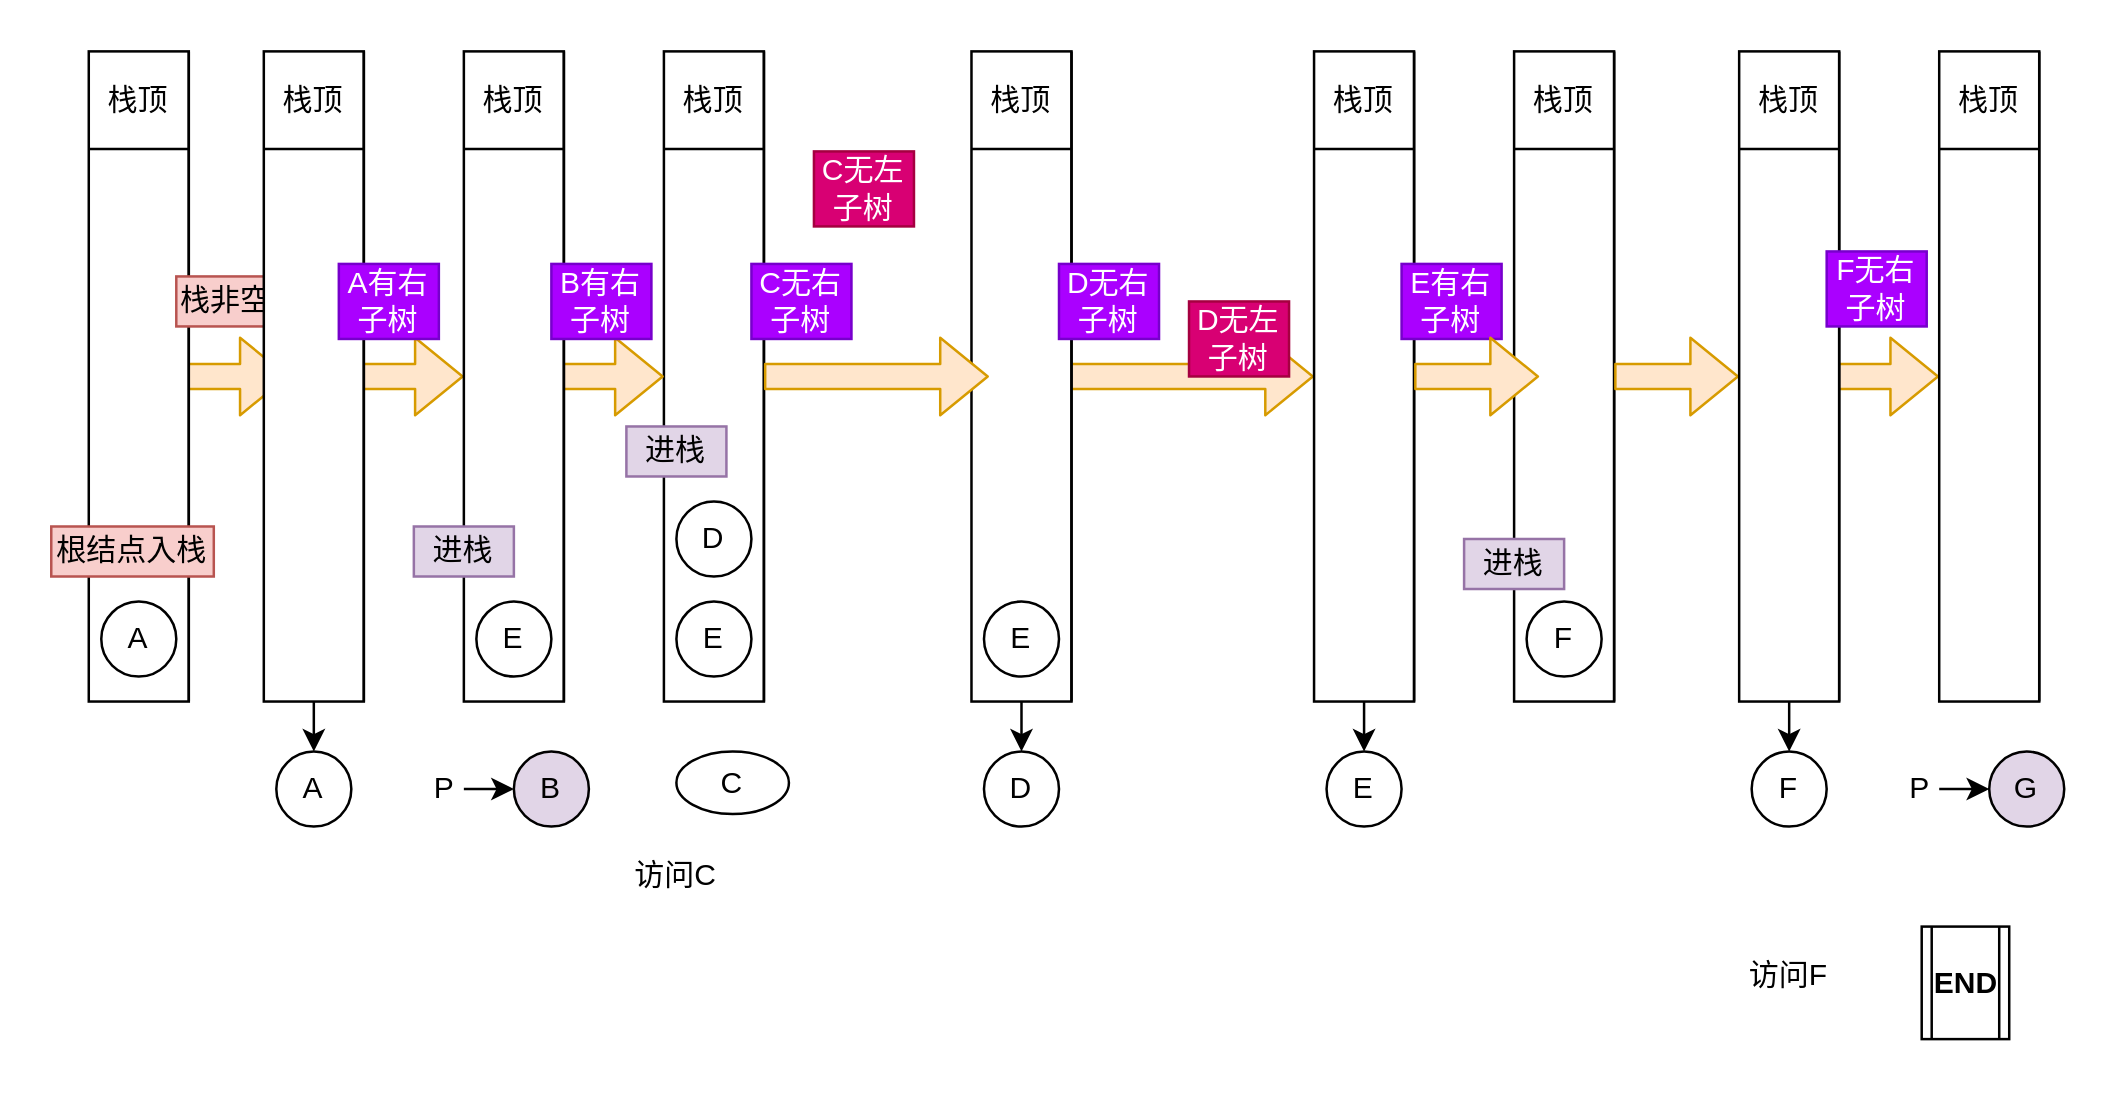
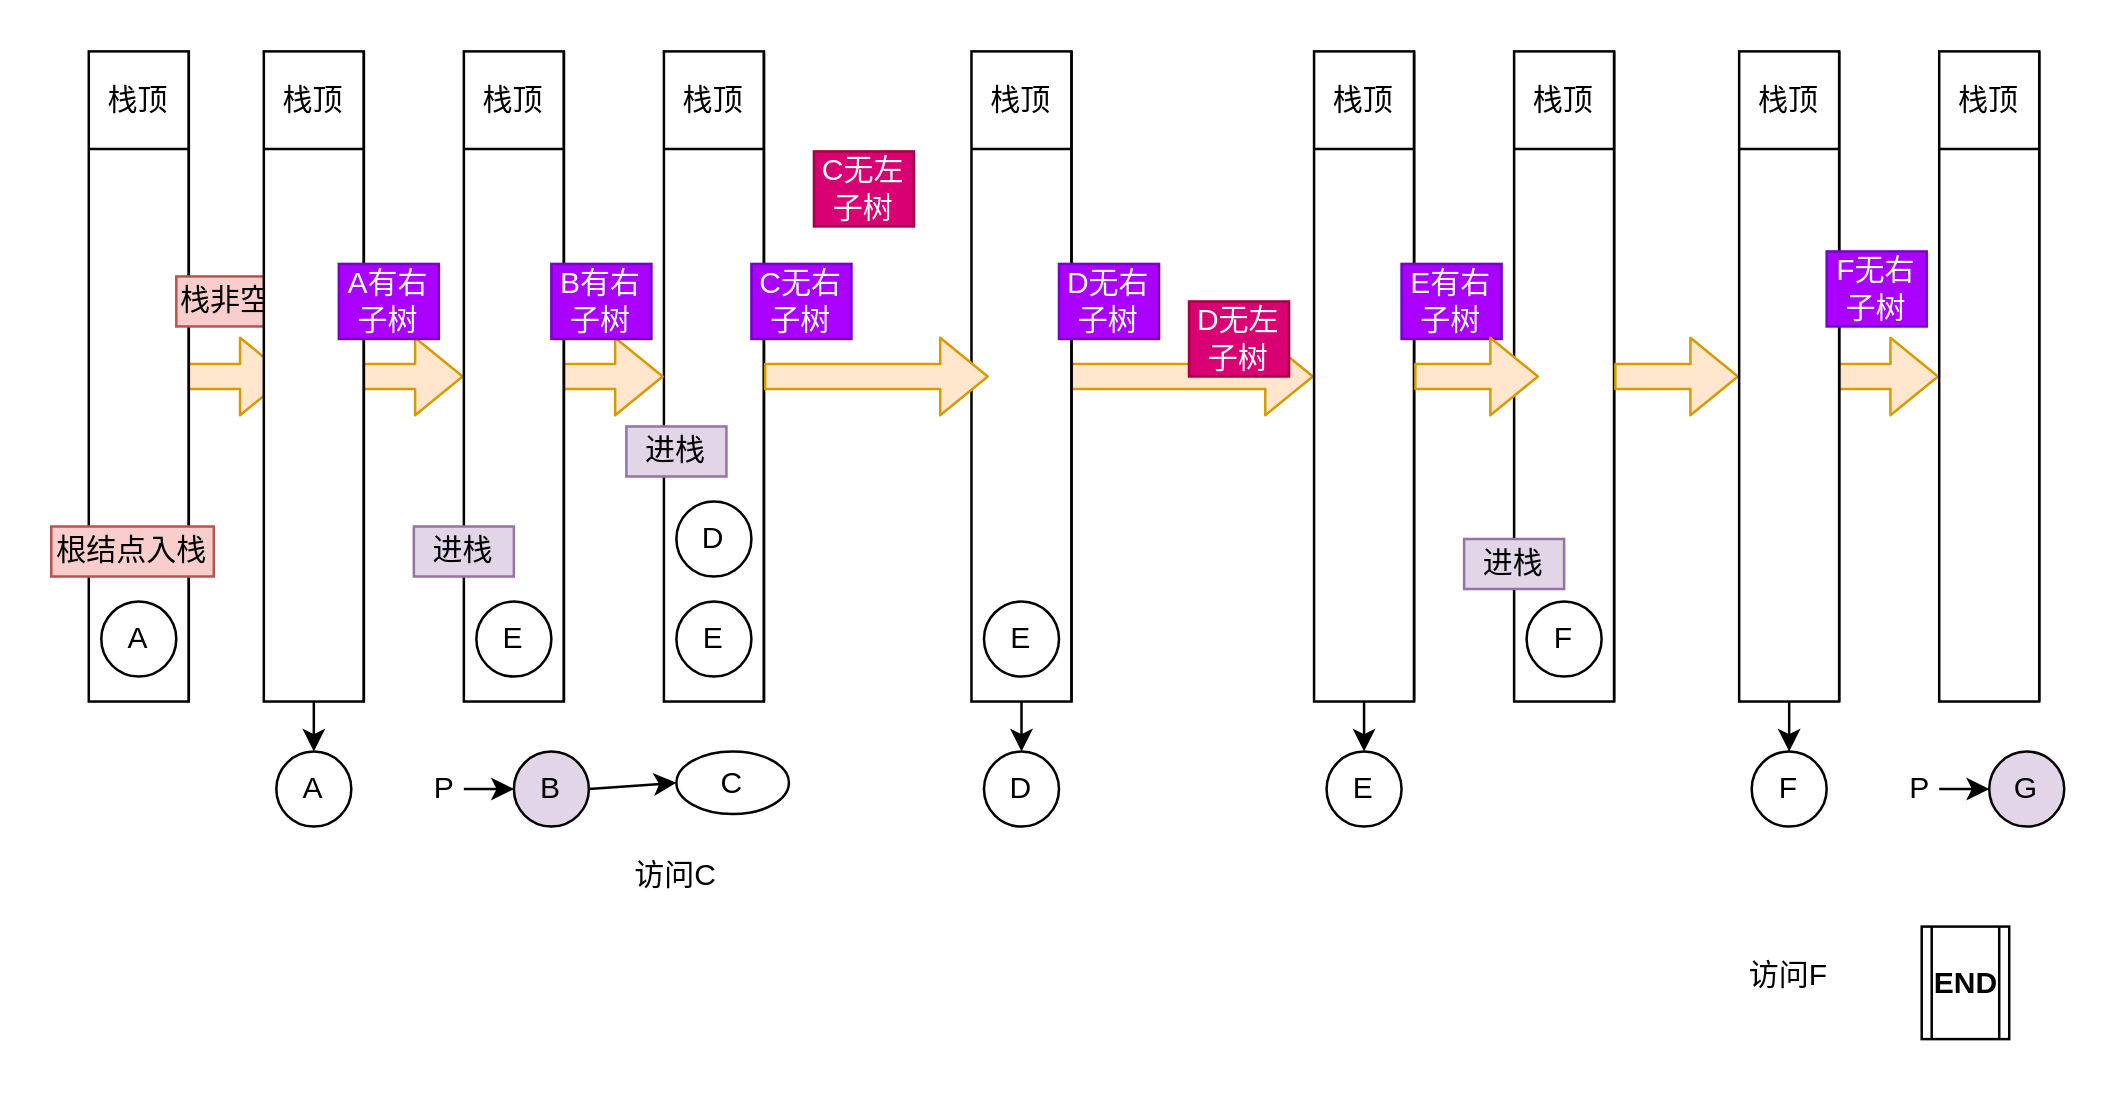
  <mxCell id="0" />
  <mxCell id="1" parent="0" />
  <mxCell id="2" value="" style="shape=flexArrow;endArrow=classic;html=1;fillColor=#ffe6cc;strokeColor=#d79b00;" edge="1" parent="1"><mxGeometry width="50" height="50" relative="1" as="geometry"><mxPoint x="725" y="150" as="sourcePoint" /><mxPoint x="775" y="150" as="targetPoint" /></mxGeometry></mxCell>
  <mxCell id="3" value="" style="shape=flexArrow;endArrow=classic;html=1;fillColor=#ffe6cc;strokeColor=#d79b00;" edge="1" parent="1"><mxGeometry width="50" height="50" relative="1" as="geometry"><mxPoint x="425" y="150" as="sourcePoint" /><mxPoint x="525" y="150" as="targetPoint" /></mxGeometry></mxCell>
  <mxCell id="4" value="" style="shape=internalStorage;whiteSpace=wrap;html=1;backgroundOutline=1;dx=60;dy=39;" vertex="1" parent="1"><mxGeometry x="388" y="20" width="40" height="260" as="geometry" /></mxCell>
  <mxCell id="5" value="" style="shape=flexArrow;endArrow=classic;html=1;fillColor=#ffe6cc;strokeColor=#d79b00;" edge="1" parent="1"><mxGeometry width="50" height="50" relative="1" as="geometry"><mxPoint x="135" y="150" as="sourcePoint" /><mxPoint x="185" y="150" as="targetPoint" /></mxGeometry></mxCell>
  <mxCell id="6" value="" style="shape=flexArrow;endArrow=classic;html=1;fillColor=#ffe6cc;strokeColor=#d79b00;" edge="1" parent="1"><mxGeometry width="50" height="50" relative="1" as="geometry"><mxPoint x="65" y="150" as="sourcePoint" /><mxPoint x="115" y="150" as="targetPoint" /></mxGeometry></mxCell>
  <mxCell id="7" value="" style="shape=internalStorage;whiteSpace=wrap;html=1;backgroundOutline=1;dx=60;dy=39;" vertex="1" parent="1"><mxGeometry x="35" y="20" width="40" height="260" as="geometry" /></mxCell>
  <mxCell id="8" value="栈顶" style="text;html=1;strokeColor=none;fillColor=none;align=center;verticalAlign=middle;whiteSpace=wrap;rounded=0;" vertex="1" parent="1"><mxGeometry x="35" y="30" width="40" height="20" as="geometry" /></mxCell>
  <mxCell id="9" value="A" style="ellipse;whiteSpace=wrap;html=1;aspect=fixed;" vertex="1" parent="1"><mxGeometry x="40" y="240" width="30" height="30" as="geometry" /></mxCell>
  <mxCell id="10" value="根结点入栈" style="text;html=1;strokeColor=#b85450;fillColor=#f8cecc;align=center;verticalAlign=middle;whiteSpace=wrap;rounded=0;" vertex="1" parent="1"><mxGeometry x="20" y="210" width="65" height="20" as="geometry" /></mxCell>
  <mxCell id="11" value="栈非空" style="text;html=1;strokeColor=#b85450;fillColor=#f8cecc;align=center;verticalAlign=middle;whiteSpace=wrap;rounded=0;" vertex="1" parent="1"><mxGeometry x="70" y="110" width="40" height="20" as="geometry" /></mxCell>
  <mxCell id="12" value="A" style="ellipse;whiteSpace=wrap;html=1;aspect=fixed;" vertex="1" parent="1"><mxGeometry x="110" y="300" width="30" height="30" as="geometry" /></mxCell>
  <mxCell id="13" value="" style="endArrow=classic;html=1;exitX=0.5;exitY=1;exitDx=0;exitDy=0;entryX=0.5;entryY=0;entryDx=0;entryDy=0;" edge="1" parent="1" source="14" target="12"><mxGeometry width="50" height="50" relative="1" as="geometry"><mxPoint x="225" y="350" as="sourcePoint" /><mxPoint x="275" y="300" as="targetPoint" /></mxGeometry></mxCell>
  <mxCell id="14" value="" style="shape=internalStorage;whiteSpace=wrap;html=1;backgroundOutline=1;dx=60;dy=39;" vertex="1" parent="1"><mxGeometry x="105" y="20" width="40" height="260" as="geometry" /></mxCell>
  <mxCell id="15" value="栈顶" style="text;html=1;strokeColor=none;fillColor=none;align=center;verticalAlign=middle;whiteSpace=wrap;rounded=0;" vertex="1" parent="1"><mxGeometry x="105" y="30" width="40" height="20" as="geometry" /></mxCell>
  <mxCell id="16" value="A有右子树" style="text;html=1;strokeColor=#7700CC;fillColor=#aa00ff;align=center;verticalAlign=middle;whiteSpace=wrap;rounded=0;fontColor=#ffffff;" vertex="1" parent="1"><mxGeometry x="135" y="105" width="40" height="30" as="geometry" /></mxCell>
  <mxCell id="17" value="P" style="text;html=1;strokeColor=none;fillColor=none;align=center;verticalAlign=middle;whiteSpace=wrap;rounded=0;" vertex="1" parent="1"><mxGeometry x="170" y="305" width="15" height="20" as="geometry" /></mxCell>
  <mxCell id="18" value="B" style="ellipse;whiteSpace=wrap;html=1;aspect=fixed;fillColor=#e1d5e7;" vertex="1" parent="1"><mxGeometry x="205" y="300" width="30" height="30" as="geometry" /></mxCell>
  <mxCell id="19" value="" style="endArrow=classic;html=1;exitX=1;exitY=0.5;exitDx=0;exitDy=0;entryX=0;entryY=0.5;entryDx=0;entryDy=0;" edge="1" parent="1" source="17" target="18"><mxGeometry width="50" height="50" relative="1" as="geometry"><mxPoint x="255" y="470" as="sourcePoint" /><mxPoint x="305" y="420" as="targetPoint" /></mxGeometry></mxCell>
  <mxCell id="20" value="" style="shape=internalStorage;whiteSpace=wrap;html=1;backgroundOutline=1;dx=60;dy=39;" vertex="1" parent="1"><mxGeometry x="265" y="20" width="40" height="260" as="geometry" /></mxCell>
  <mxCell id="21" value="栈顶" style="text;html=1;strokeColor=none;fillColor=none;align=center;verticalAlign=middle;whiteSpace=wrap;rounded=0;" vertex="1" parent="1"><mxGeometry x="265" y="30" width="40" height="20" as="geometry" /></mxCell>
  <mxCell id="22" value="E" style="ellipse;whiteSpace=wrap;html=1;aspect=fixed;" vertex="1" parent="1"><mxGeometry x="270" y="240" width="30" height="30" as="geometry" /></mxCell>
  <mxCell id="23" value="D" style="ellipse;whiteSpace=wrap;html=1;aspect=fixed;" vertex="1" parent="1"><mxGeometry x="270" y="200" width="30" height="30" as="geometry" /></mxCell>
  <mxCell id="24" value="" style="shape=flexArrow;endArrow=classic;html=1;fillColor=#ffe6cc;strokeColor=#d79b00;" edge="1" parent="1"><mxGeometry width="50" height="50" relative="1" as="geometry"><mxPoint x="215" y="150" as="sourcePoint" /><mxPoint x="265" y="150" as="targetPoint" /></mxGeometry></mxCell>
  <mxCell id="25" value="" style="shape=internalStorage;whiteSpace=wrap;html=1;backgroundOutline=1;dx=60;dy=39;" vertex="1" parent="1"><mxGeometry x="185" y="20" width="40" height="260" as="geometry" /></mxCell>
  <mxCell id="26" value="栈顶" style="text;html=1;strokeColor=none;fillColor=none;align=center;verticalAlign=middle;whiteSpace=wrap;rounded=0;" vertex="1" parent="1"><mxGeometry x="185" y="30" width="40" height="20" as="geometry" /></mxCell>
  <mxCell id="27" value="E" style="ellipse;whiteSpace=wrap;html=1;aspect=fixed;" vertex="1" parent="1"><mxGeometry x="190" y="240" width="30" height="30" as="geometry" /></mxCell>
  <mxCell id="28" value="B有右子树" style="text;html=1;strokeColor=#7700CC;fillColor=#aa00ff;align=center;verticalAlign=middle;whiteSpace=wrap;rounded=0;fontColor=#ffffff;" vertex="1" parent="1"><mxGeometry x="220" y="105" width="40" height="30" as="geometry" /></mxCell>
  <mxCell id="29" value="进栈" style="text;html=1;strokeColor=#9673a6;fillColor=#e1d5e7;align=center;verticalAlign=middle;whiteSpace=wrap;rounded=0;" vertex="1" parent="1"><mxGeometry x="250" y="170" width="40" height="20" as="geometry" /></mxCell>
  <mxCell id="30" value="C" style="ellipse;whiteSpace=wrap;html=1;aspect=fixed;" vertex="1" parent="1"><mxGeometry x="270" y="300" width="45" height="25" as="geometry" /></mxCell>
+ <mxCell id="31" value="" style="endArrow=classic;html=1;exitX=1;exitY=0.5;exitDx=0;exitDy=0;entryX=0;entryY=0.5;entryDx=0;entryDy=0;" edge="1" parent="1" source="18" target="30"><mxGeometry width="50" height="50" relative="1" as="geometry"><mxPoint x="295" y="400" as="sourcePoint" /><mxPoint x="345" y="350" as="targetPoint" /></mxGeometry></mxCell>
  <mxCell id="32" value="访问C" style="text;html=1;strokeColor=none;fillColor=none;align=center;verticalAlign=middle;whiteSpace=wrap;rounded=0;" vertex="1" parent="1"><mxGeometry x="250" y="340" width="40" height="20" as="geometry" /></mxCell>
  <mxCell id="33" value="C无右子树" style="text;html=1;strokeColor=#7700CC;fillColor=#aa00ff;align=center;verticalAlign=middle;whiteSpace=wrap;rounded=0;fontColor=#ffffff;" vertex="1" parent="1"><mxGeometry x="300" y="105" width="40" height="30" as="geometry" /></mxCell>
  <mxCell id="34" value="C无左子树" style="text;html=1;strokeColor=#A50040;fillColor=#d80073;align=center;verticalAlign=middle;whiteSpace=wrap;rounded=0;fontColor=#ffffff;" vertex="1" parent="1"><mxGeometry x="325" y="60" width="40" height="30" as="geometry" /></mxCell>
  <mxCell id="35" value="" style="shape=flexArrow;endArrow=classic;html=1;fillColor=#ffe6cc;strokeColor=#d79b00;" edge="1" parent="1"><mxGeometry width="50" height="50" relative="1" as="geometry"><mxPoint x="305" y="150" as="sourcePoint" /><mxPoint x="395" y="150" as="targetPoint" /></mxGeometry></mxCell>
  <mxCell id="36" value="D" style="ellipse;whiteSpace=wrap;html=1;aspect=fixed;" vertex="1" parent="1"><mxGeometry x="393" y="300" width="30" height="30" as="geometry" /></mxCell>
  <mxCell id="37" value="" style="endArrow=classic;html=1;exitX=0.5;exitY=1;exitDx=0;exitDy=0;" edge="1" parent="1" source="4" target="36"><mxGeometry width="50" height="50" relative="1" as="geometry"><mxPoint x="385" y="420" as="sourcePoint" /><mxPoint x="435" y="370" as="targetPoint" /></mxGeometry></mxCell>
  <mxCell id="38" value="栈顶" style="text;html=1;strokeColor=none;fillColor=none;align=center;verticalAlign=middle;whiteSpace=wrap;rounded=0;" vertex="1" parent="1"><mxGeometry x="388" y="30" width="40" height="20" as="geometry" /></mxCell>
  <mxCell id="39" value="E" style="ellipse;whiteSpace=wrap;html=1;aspect=fixed;" vertex="1" parent="1"><mxGeometry x="393" y="240" width="30" height="30" as="geometry" /></mxCell>
  <mxCell id="40" value="D无右子树" style="text;html=1;strokeColor=#7700CC;fillColor=#aa00ff;align=center;verticalAlign=middle;whiteSpace=wrap;rounded=0;fontColor=#ffffff;" vertex="1" parent="1"><mxGeometry x="423" y="105" width="40" height="30" as="geometry" /></mxCell>
  <mxCell id="41" value="D无左子树" style="text;html=1;strokeColor=#A50040;fillColor=#d80073;align=center;verticalAlign=middle;whiteSpace=wrap;rounded=0;fontColor=#ffffff;" vertex="1" parent="1"><mxGeometry x="475" y="120" width="40" height="30" as="geometry" /></mxCell>
  <mxCell id="42" value="E" style="ellipse;whiteSpace=wrap;html=1;aspect=fixed;" vertex="1" parent="1"><mxGeometry x="530" y="300" width="30" height="30" as="geometry" /></mxCell>
  <mxCell id="43" value="" style="endArrow=classic;html=1;exitX=0.5;exitY=1;exitDx=0;exitDy=0;entryX=0.5;entryY=0;entryDx=0;entryDy=0;" edge="1" parent="1" source="44" target="42"><mxGeometry width="50" height="50" relative="1" as="geometry"><mxPoint x="515" y="430" as="sourcePoint" /><mxPoint x="565" y="380" as="targetPoint" /></mxGeometry></mxCell>
  <mxCell id="44" value="" style="shape=internalStorage;whiteSpace=wrap;html=1;backgroundOutline=1;dx=60;dy=39;" vertex="1" parent="1"><mxGeometry x="525" y="20" width="40" height="260" as="geometry" /></mxCell>
  <mxCell id="45" value="栈顶" style="text;html=1;strokeColor=none;fillColor=none;align=center;verticalAlign=middle;whiteSpace=wrap;rounded=0;" vertex="1" parent="1"><mxGeometry x="525" y="30" width="40" height="20" as="geometry" /></mxCell>
  <mxCell id="46" value="E有右子树" style="text;html=1;strokeColor=#7700CC;fillColor=#aa00ff;align=center;verticalAlign=middle;whiteSpace=wrap;rounded=0;fontColor=#ffffff;" vertex="1" parent="1"><mxGeometry x="560" y="105" width="40" height="30" as="geometry" /></mxCell>
  <mxCell id="47" value="进栈" style="text;html=1;strokeColor=#9673a6;fillColor=#e1d5e7;align=center;verticalAlign=middle;whiteSpace=wrap;rounded=0;" vertex="1" parent="1"><mxGeometry x="165" y="210" width="40" height="20" as="geometry" /></mxCell>
  <mxCell id="48" value="" style="shape=internalStorage;whiteSpace=wrap;html=1;backgroundOutline=1;dx=60;dy=39;" vertex="1" parent="1"><mxGeometry x="605" y="20" width="40" height="260" as="geometry" /></mxCell>
  <mxCell id="49" value="栈顶" style="text;html=1;strokeColor=none;fillColor=none;align=center;verticalAlign=middle;whiteSpace=wrap;rounded=0;" vertex="1" parent="1"><mxGeometry x="605" y="30" width="40" height="20" as="geometry" /></mxCell>
  <mxCell id="50" value="F" style="ellipse;whiteSpace=wrap;html=1;aspect=fixed;" vertex="1" parent="1"><mxGeometry x="610" y="240" width="30" height="30" as="geometry" /></mxCell>
  <mxCell id="51" value="进栈" style="text;html=1;strokeColor=#9673a6;fillColor=#e1d5e7;align=center;verticalAlign=middle;whiteSpace=wrap;rounded=0;" vertex="1" parent="1"><mxGeometry x="585" y="215" width="40" height="20" as="geometry" /></mxCell>
  <mxCell id="52" value="" style="shape=flexArrow;endArrow=classic;html=1;fillColor=#ffe6cc;strokeColor=#d79b00;" edge="1" parent="1"><mxGeometry width="50" height="50" relative="1" as="geometry"><mxPoint x="565" y="150" as="sourcePoint" /><mxPoint x="615" y="150" as="targetPoint" /></mxGeometry></mxCell>
  <mxCell id="53" value="" style="shape=flexArrow;endArrow=classic;html=1;fillColor=#ffe6cc;strokeColor=#d79b00;" edge="1" parent="1"><mxGeometry width="50" height="50" relative="1" as="geometry"><mxPoint x="645" y="150" as="sourcePoint" /><mxPoint x="695" y="150" as="targetPoint" /></mxGeometry></mxCell>
  <mxCell id="54" value="F" style="ellipse;whiteSpace=wrap;html=1;aspect=fixed;" vertex="1" parent="1"><mxGeometry x="700" y="300" width="30" height="30" as="geometry" /></mxCell>
  <mxCell id="55" value="" style="endArrow=classic;html=1;exitX=0.5;exitY=1;exitDx=0;exitDy=0;entryX=0.5;entryY=0;entryDx=0;entryDy=0;" edge="1" parent="1" source="57" target="54"><mxGeometry width="50" height="50" relative="1" as="geometry"><mxPoint x="735" y="420" as="sourcePoint" /><mxPoint x="785" y="370" as="targetPoint" /></mxGeometry></mxCell>
  <mxCell id="56" value="访问F" style="text;html=1;strokeColor=none;fillColor=none;align=center;verticalAlign=middle;whiteSpace=wrap;rounded=0;" vertex="1" parent="1"><mxGeometry x="695" y="380" width="40" height="20" as="geometry" /></mxCell>
  <mxCell id="57" value="" style="shape=internalStorage;whiteSpace=wrap;html=1;backgroundOutline=1;dx=60;dy=39;" vertex="1" parent="1"><mxGeometry x="695" y="20" width="40" height="260" as="geometry" /></mxCell>
  <mxCell id="58" value="栈顶" style="text;html=1;strokeColor=none;fillColor=none;align=center;verticalAlign=middle;whiteSpace=wrap;rounded=0;" vertex="1" parent="1"><mxGeometry x="695" y="30" width="40" height="20" as="geometry" /></mxCell>
  <mxCell id="59" value="F无右子树" style="text;html=1;strokeColor=#7700CC;fillColor=#aa00ff;align=center;verticalAlign=middle;whiteSpace=wrap;rounded=0;fontColor=#ffffff;" vertex="1" parent="1"><mxGeometry x="730" y="100" width="40" height="30" as="geometry" /></mxCell>
  <mxCell id="60" value="" style="group" vertex="1" connectable="0" parent="1"><mxGeometry x="775" y="20" width="40" height="260" as="geometry" /></mxCell>
  <mxCell id="61" value="" style="shape=internalStorage;whiteSpace=wrap;html=1;backgroundOutline=1;dx=60;dy=39;" vertex="1" parent="60"><mxGeometry width="40" height="260" as="geometry" /></mxCell>
  <mxCell id="62" value="栈顶" style="text;html=1;strokeColor=none;fillColor=none;align=center;verticalAlign=middle;whiteSpace=wrap;rounded=0;" vertex="1" parent="60"><mxGeometry y="10" width="40" height="20" as="geometry" /></mxCell>
  <mxCell id="63" value="P" style="text;html=1;strokeColor=none;fillColor=none;align=center;verticalAlign=middle;whiteSpace=wrap;rounded=0;" vertex="1" parent="1"><mxGeometry x="760" y="305" width="15" height="20" as="geometry" /></mxCell>
  <mxCell id="64" value="G" style="ellipse;whiteSpace=wrap;html=1;aspect=fixed;fillColor=#e1d5e7;" vertex="1" parent="1"><mxGeometry x="795" y="300" width="30" height="30" as="geometry" /></mxCell>
  <mxCell id="65" value="" style="endArrow=classic;html=1;exitX=1;exitY=0.5;exitDx=0;exitDy=0;entryX=0;entryY=0.5;entryDx=0;entryDy=0;" edge="1" parent="1" source="63" target="64"><mxGeometry width="50" height="50" relative="1" as="geometry"><mxPoint x="805" y="420" as="sourcePoint" /><mxPoint x="855" y="370" as="targetPoint" /></mxGeometry></mxCell>
  <mxCell id="66" value="&lt;b&gt;END&lt;/b&gt;" style="shape=process;whiteSpace=wrap;html=1;backgroundOutline=1;shadow=0;" vertex="1" parent="1"><mxGeometry x="768" y="370" width="35" height="45" as="geometry" /></mxCell>
